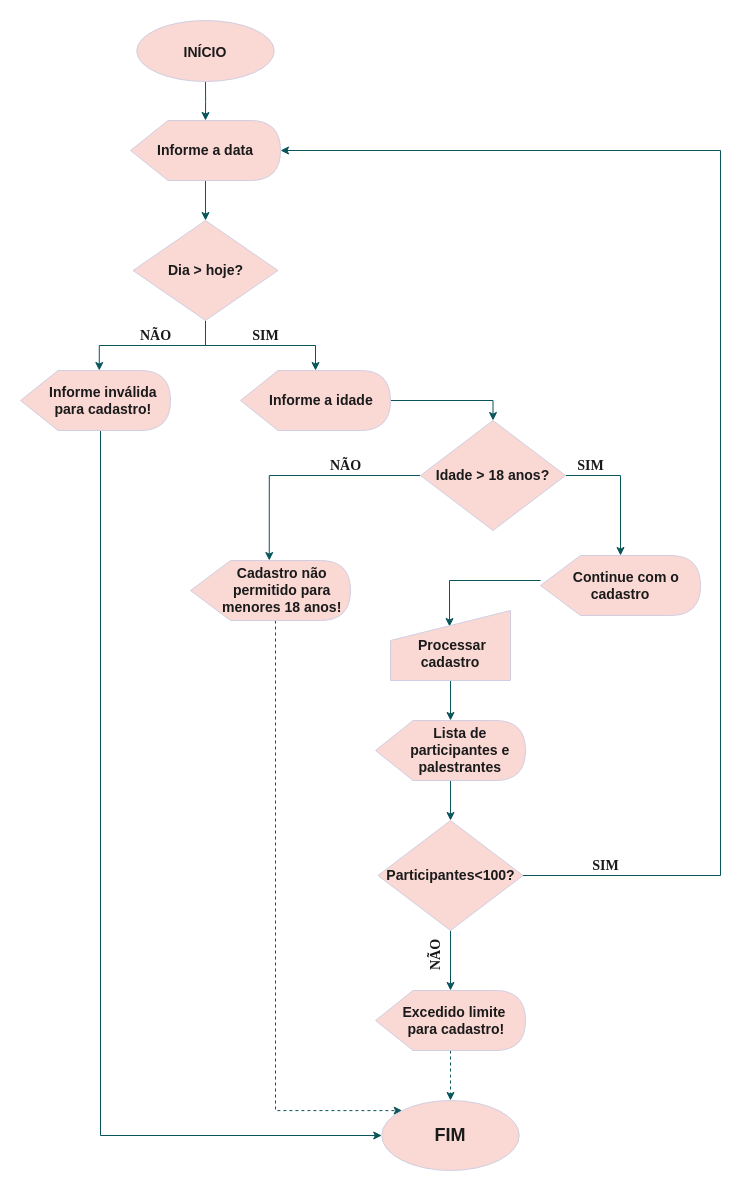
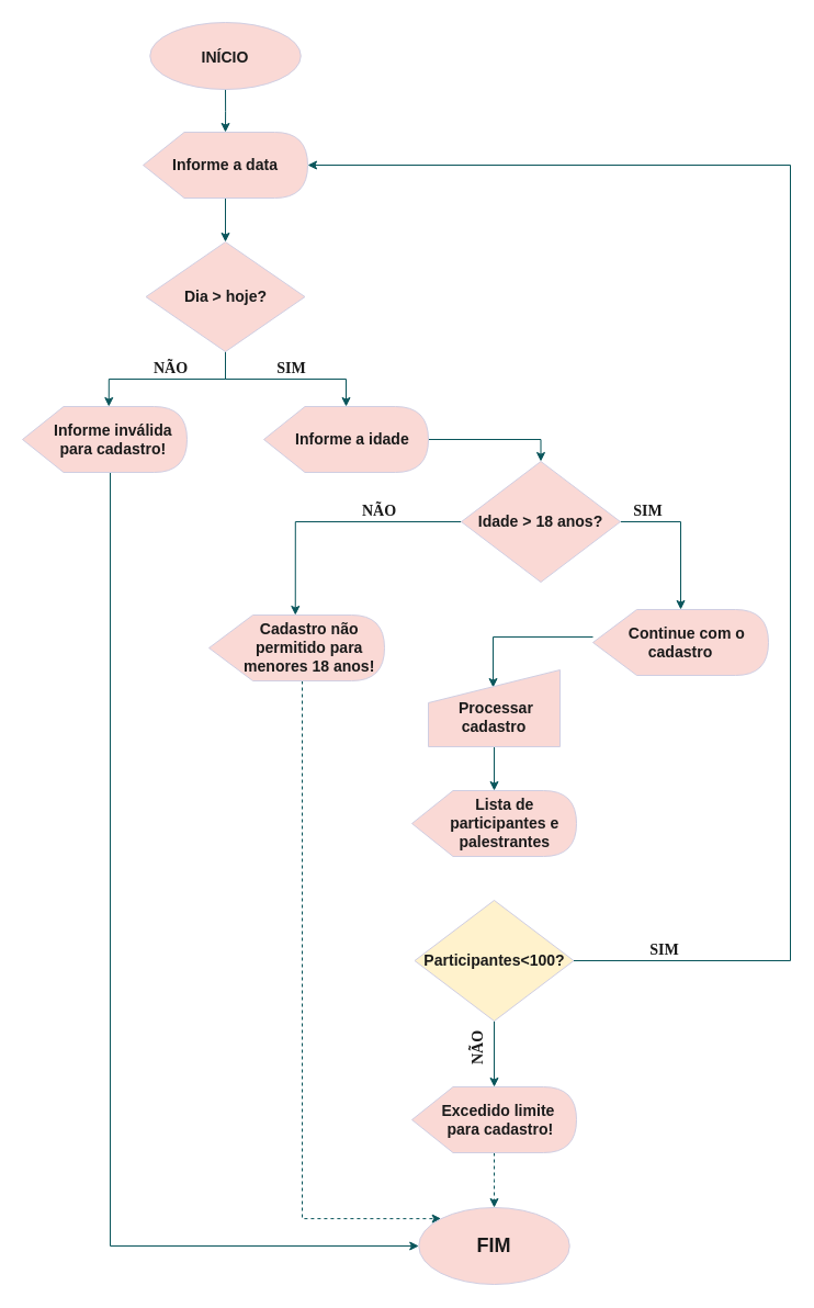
  <mxCell id="0" />
  <mxCell id="1" parent="0" />
  <mxCell id="2" value="" style="edgeStyle=orthogonalEdgeStyle;rounded=0;orthogonalLoop=1;jettySize=auto;html=1;strokeColor=#09555B;fontColor=#1A1A1A;" parent="1" source="3" target="5" edge="1"><mxGeometry relative="1" as="geometry" /></mxCell>
  <mxCell id="3" value="&lt;h2&gt;&lt;font style=&quot;font-size: 14px&quot; face=&quot;Helvetica&quot;&gt;INÍCIO&lt;/font&gt;&lt;/h2&gt;" style="ellipse;whiteSpace=wrap;html=1;fontFamily=Verdana;fillColor=#FAD9D5;strokeColor=#D0CEE2;fontColor=#1A1A1A;" parent="1" vertex="1"><mxGeometry x="136.25" y="20" width="137.5" height="61" as="geometry" /></mxCell>
  <mxCell id="4" value="" style="edgeStyle=orthogonalEdgeStyle;rounded=0;orthogonalLoop=1;jettySize=auto;html=1;strokeColor=#09555B;fontColor=#1A1A1A;" parent="1" source="5" target="8" edge="1"><mxGeometry relative="1" as="geometry" /></mxCell>
  <mxCell id="5" value="&lt;h3&gt;Informe a data&lt;/h3&gt;" style="shape=display;whiteSpace=wrap;html=1;fillColor=#FAD9D5;strokeColor=#D0CEE2;fontColor=#1A1A1A;" parent="1" vertex="1"><mxGeometry x="130" y="120" width="150" height="60" as="geometry" /></mxCell>
  <mxCell id="6" value="" style="edgeStyle=orthogonalEdgeStyle;rounded=0;orthogonalLoop=1;jettySize=auto;html=1;strokeColor=#09555B;fontColor=#1A1A1A;" parent="1" source="8" target="12" edge="1"><mxGeometry relative="1" as="geometry" /></mxCell>
  <mxCell id="7" style="edgeStyle=orthogonalEdgeStyle;rounded=0;orthogonalLoop=1;jettySize=auto;html=1;entryX=0;entryY=0;entryDx=78.75;entryDy=0;entryPerimeter=0;strokeColor=#09555B;fontColor=#1A1A1A;" parent="1" source="8" target="10" edge="1"><mxGeometry relative="1" as="geometry" /></mxCell>
  <mxCell id="8" value="&lt;h3&gt;Dia &amp;gt; hoje?&lt;/h3&gt;" style="rhombus;whiteSpace=wrap;html=1;fillColor=#FAD9D5;strokeColor=#D0CEE2;fontColor=#1A1A1A;" parent="1" vertex="1"><mxGeometry x="132.5" y="220" width="145" height="100" as="geometry" /></mxCell>
  <mxCell id="9" style="rounded=0;orthogonalLoop=1;jettySize=auto;html=1;entryX=0;entryY=0.5;entryDx=0;entryDy=0;edgeStyle=orthogonalEdgeStyle;strokeColor=#09555B;fontColor=#1A1A1A;" parent="1" source="10" target="29" edge="1"><mxGeometry relative="1" as="geometry"><mxPoint x="350" y="1090" as="targetPoint" /><Array as="points"><mxPoint x="100" y="1135" /></Array></mxGeometry></mxCell>
  <mxCell id="10" value="&lt;h3&gt;&amp;nbsp; &amp;nbsp; Informe inválida&lt;br&gt;&amp;nbsp; &amp;nbsp; para cadastro!&lt;/h3&gt;" style="shape=display;whiteSpace=wrap;html=1;fillColor=#FAD9D5;strokeColor=#D0CEE2;fontColor=#1A1A1A;" parent="1" vertex="1"><mxGeometry x="20" y="370" width="150" height="60" as="geometry" /></mxCell>
  <mxCell id="11" value="" style="edgeStyle=orthogonalEdgeStyle;rounded=0;orthogonalLoop=1;jettySize=auto;html=1;entryX=0.5;entryY=0;entryDx=0;entryDy=0;strokeColor=#09555B;fontColor=#1A1A1A;" parent="1" source="12" target="15" edge="1"><mxGeometry relative="1" as="geometry" /></mxCell>
  <mxCell id="12" value="&lt;h3&gt;&amp;nbsp; &amp;nbsp;Informe a idade&lt;/h3&gt;" style="shape=display;whiteSpace=wrap;html=1;fillColor=#FAD9D5;strokeColor=#D0CEE2;fontColor=#1A1A1A;" parent="1" vertex="1"><mxGeometry x="240" y="370" width="150" height="60" as="geometry" /></mxCell>
  <mxCell id="13" value="" style="rounded=0;orthogonalLoop=1;jettySize=auto;html=1;exitX=1;exitY=0.5;exitDx=0;exitDy=0;edgeStyle=orthogonalEdgeStyle;strokeColor=#09555B;fontColor=#1A1A1A;" parent="1" source="15" target="19" edge="1"><mxGeometry relative="1" as="geometry"><mxPoint x="497" y="520" as="sourcePoint" /></mxGeometry></mxCell>
  <mxCell id="14" style="edgeStyle=orthogonalEdgeStyle;rounded=0;orthogonalLoop=1;jettySize=auto;html=1;entryX=0;entryY=0;entryDx=78.75;entryDy=0;entryPerimeter=0;strokeColor=#09555B;fontColor=#1A1A1A;" parent="1" source="15" target="17" edge="1"><mxGeometry relative="1" as="geometry" /></mxCell>
  <mxCell id="15" value="&lt;h3&gt;Idade &amp;gt; 18 anos?&lt;/h3&gt;" style="rhombus;whiteSpace=wrap;html=1;fillColor=#FAD9D5;strokeColor=#D0CEE2;fontColor=#1A1A1A;" parent="1" vertex="1"><mxGeometry x="420" y="420" width="145" height="110" as="geometry" /></mxCell>
  <mxCell id="16" style="rounded=0;orthogonalLoop=1;jettySize=auto;html=1;edgeStyle=orthogonalEdgeStyle;exitX=0;exitY=0;exitDx=85;exitDy=60;exitPerimeter=0;entryX=0;entryY=0;entryDx=0;entryDy=0;strokeColor=#09555B;fontColor=#1A1A1A;dashed=1;" parent="1" source="17" target="29" edge="1"><mxGeometry relative="1" as="geometry"><mxPoint x="300" y="1070" as="targetPoint" /><Array as="points"><mxPoint x="275" y="1110" /></Array></mxGeometry></mxCell>
  <mxCell id="17" value="&lt;h3&gt;&amp;nbsp; &amp;nbsp; &amp;nbsp; &amp;nbsp;Cadastro não&amp;nbsp;&lt;br&gt;&amp;nbsp; &amp;nbsp; &amp;nbsp; &amp;nbsp;permitido para&amp;nbsp;&lt;br&gt;&amp;nbsp; &amp;nbsp; &amp;nbsp; menores 18 anos!&lt;/h3&gt;" style="shape=display;whiteSpace=wrap;html=1;fillColor=#FAD9D5;strokeColor=#D0CEE2;fontColor=#1A1A1A;" parent="1" vertex="1"><mxGeometry x="190" y="560" width="160" height="60" as="geometry" /></mxCell>
  <mxCell id="18" value="" style="edgeStyle=orthogonalEdgeStyle;rounded=0;orthogonalLoop=1;jettySize=auto;html=1;entryX=0.492;entryY=0.229;entryDx=0;entryDy=0;entryPerimeter=0;strokeColor=#09555B;fontColor=#1A1A1A;" parent="1" source="19" target="21" edge="1"><mxGeometry relative="1" as="geometry"><Array as="points"><mxPoint x="449" y="580" /></Array></mxGeometry></mxCell>
  <mxCell id="19" value="&lt;h3&gt;&amp;nbsp; &amp;nbsp; &amp;nbsp; Continue com o&amp;nbsp; &amp;nbsp; cadastro&lt;/h3&gt;" style="shape=display;whiteSpace=wrap;html=1;fillColor=#FAD9D5;strokeColor=#D0CEE2;fontColor=#1A1A1A;" parent="1" vertex="1"><mxGeometry x="540" y="555" width="160" height="60" as="geometry" /></mxCell>
  <mxCell id="20" value="" style="edgeStyle=orthogonalEdgeStyle;rounded=0;orthogonalLoop=1;jettySize=auto;html=1;strokeColor=#09555B;fontColor=#1A1A1A;" parent="1" source="21" target="23" edge="1"><mxGeometry relative="1" as="geometry" /></mxCell>
  <mxCell id="21" value="&lt;h3&gt;&lt;br&gt;&amp;nbsp; Processar&amp;nbsp; cadastro&lt;/h3&gt;" style="shape=manualInput;whiteSpace=wrap;html=1;fillColor=#FAD9D5;strokeColor=#D0CEE2;fontColor=#1A1A1A;" parent="1" vertex="1"><mxGeometry x="390" y="610" width="120" height="70" as="geometry" /></mxCell>
- <mxCell id="22" value="" style="edgeStyle=orthogonalEdgeStyle;rounded=0;orthogonalLoop=1;jettySize=auto;html=1;strokeColor=#09555B;fontColor=#1A1A1A;" parent="1" source="23" target="26" edge="1"><mxGeometry relative="1" as="geometry" /></mxCell>
  <mxCell id="23" value="&lt;h3&gt;&amp;nbsp; &amp;nbsp; &amp;nbsp; &amp;nbsp; &amp;nbsp; &amp;nbsp; &amp;nbsp; Lista de&amp;nbsp; &amp;nbsp; &amp;nbsp; &amp;nbsp; &amp;nbsp; &amp;nbsp; &amp;nbsp; &amp;nbsp; &amp;nbsp; participantes e&amp;nbsp; &amp;nbsp; &amp;nbsp; &amp;nbsp; &amp;nbsp;palestrantes&lt;/h3&gt;" style="shape=display;whiteSpace=wrap;html=1;fillColor=#FAD9D5;strokeColor=#D0CEE2;fontColor=#1A1A1A;" parent="1" vertex="1"><mxGeometry x="375" y="720" width="150" height="60" as="geometry" /></mxCell>
  <mxCell id="24" value="" style="edgeStyle=orthogonalEdgeStyle;rounded=0;orthogonalLoop=1;jettySize=auto;html=1;exitX=0.5;exitY=1;exitDx=0;exitDy=0;strokeColor=#09555B;fontColor=#1A1A1A;" parent="1" source="26" target="28" edge="1"><mxGeometry relative="1" as="geometry" /></mxCell>
  <mxCell id="25" style="edgeStyle=orthogonalEdgeStyle;rounded=0;orthogonalLoop=1;jettySize=auto;html=1;entryX=1;entryY=0.5;entryDx=0;entryDy=0;entryPerimeter=0;exitX=1;exitY=0.5;exitDx=0;exitDy=0;strokeColor=#09555B;fontColor=#1A1A1A;" parent="1" source="26" target="5" edge="1"><mxGeometry relative="1" as="geometry"><Array as="points"><mxPoint x="720" y="875" /><mxPoint x="720" y="150" /></Array></mxGeometry></mxCell>
- <mxCell id="26" value="&lt;h3&gt;Participantes&amp;lt;100?&lt;/h3&gt;" style="rhombus;whiteSpace=wrap;html=1;fillColor=#FAD9D5;strokeColor=#D0CEE2;fontColor=#1A1A1A;" parent="1" vertex="1"><mxGeometry x="377.5" y="820" width="145" height="110" as="geometry" /></mxCell>
+ <mxCell id="26" value="&lt;h3&gt;Participantes&amp;lt;100?&lt;/h3&gt;" style="rhombus;whiteSpace=wrap;html=1;fillColor=#fff2cc;strokeColor=#D0CEE2;fontColor=#1A1A1A;" parent="1" vertex="1"><mxGeometry x="377.5" y="820" width="145" height="110" as="geometry" /></mxCell>
  <mxCell id="27" value="" style="edgeStyle=orthogonalEdgeStyle;rounded=0;orthogonalLoop=1;jettySize=auto;html=1;strokeColor=#09555B;fontColor=#1A1A1A;dashed=1;" parent="1" source="28" target="29" edge="1"><mxGeometry relative="1" as="geometry" /></mxCell>
  <mxCell id="28" value="&lt;h3&gt;&amp;nbsp; &amp;nbsp;Excedido limite&amp;nbsp;&lt;br&gt;&amp;nbsp; &amp;nbsp;para cadastro!&lt;/h3&gt;" style="shape=display;whiteSpace=wrap;html=1;fillColor=#FAD9D5;strokeColor=#D0CEE2;fontColor=#1A1A1A;" parent="1" vertex="1"><mxGeometry x="375" y="990" width="150" height="60" as="geometry" /></mxCell>
  <mxCell id="29" value="&lt;h2&gt;FIM&lt;/h2&gt;" style="ellipse;whiteSpace=wrap;html=1;fillColor=#FAD9D5;strokeColor=#D0CEE2;fontColor=#1A1A1A;" parent="1" vertex="1"><mxGeometry x="381.25" y="1100" width="137.5" height="70" as="geometry" /></mxCell>
  <mxCell id="30" value="&lt;h3&gt;SIM&lt;/h3&gt;" style="text;html=1;resizable=0;autosize=1;align=center;verticalAlign=middle;points=[];fillColor=none;strokeColor=none;rounded=0;fontFamily=Verdana;fontColor=#1A1A1A;" parent="1" vertex="1"><mxGeometry x="565" y="440" width="50" height="50" as="geometry" /></mxCell>
  <mxCell id="31" value="&lt;h3&gt;NÃO&lt;/h3&gt;" style="text;html=1;resizable=0;autosize=1;align=center;verticalAlign=middle;points=[];fillColor=none;strokeColor=none;rounded=0;fontFamily=Verdana;fontColor=#1A1A1A;" parent="1" vertex="1"><mxGeometry x="320" y="440" width="50" height="50" as="geometry" /></mxCell>
  <mxCell id="32" value="&lt;h3&gt;NÃO&lt;/h3&gt;" style="text;html=1;resizable=0;autosize=1;align=center;verticalAlign=middle;points=[];fillColor=none;strokeColor=none;rounded=0;fontFamily=Verdana;fontColor=#1A1A1A;" parent="1" vertex="1"><mxGeometry x="130" y="310" width="50" height="50" as="geometry" /></mxCell>
  <mxCell id="33" value="&lt;h3&gt;NÃO&lt;/h3&gt;" style="text;html=1;resizable=0;autosize=1;align=center;verticalAlign=middle;points=[];fillColor=none;strokeColor=none;rounded=0;fontFamily=Verdana;rotation=270;fontColor=#1A1A1A;" parent="1" vertex="1"><mxGeometry x="410" y="930" width="50" height="50" as="geometry" /></mxCell>
  <mxCell id="34" value="&lt;h3&gt;SIM&lt;/h3&gt;" style="text;html=1;resizable=0;autosize=1;align=center;verticalAlign=middle;points=[];fillColor=none;strokeColor=none;rounded=0;fontFamily=Verdana;fontColor=#1A1A1A;" parent="1" vertex="1"><mxGeometry x="240" y="310" width="50" height="50" as="geometry" /></mxCell>
  <mxCell id="35" value="&lt;h3&gt;SIM&lt;/h3&gt;" style="text;html=1;resizable=0;autosize=1;align=center;verticalAlign=middle;points=[];fillColor=none;strokeColor=none;rounded=0;fontFamily=Verdana;fontColor=#1A1A1A;" parent="1" vertex="1"><mxGeometry x="580" y="840" width="50" height="50" as="geometry" /></mxCell>
